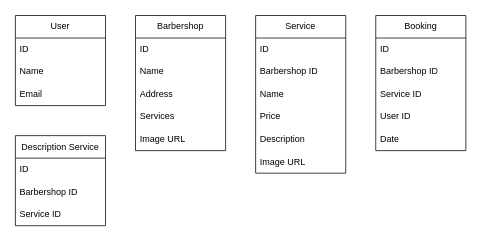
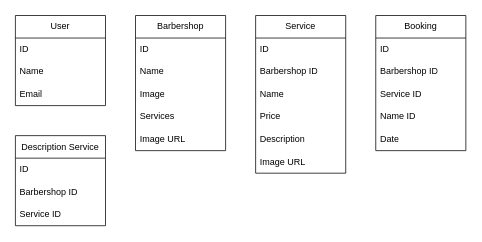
  <mxCell id="0" />
  <mxCell id="1" parent="0" />
  <mxCell id="2" value="User" style="swimlane;fontStyle=0;childLayout=stackLayout;horizontal=1;startSize=30;horizontalStack=0;resizeParent=1;resizeParentMax=0;resizeLast=0;collapsible=1;marginBottom=0;whiteSpace=wrap;html=1;" vertex="1" parent="1"><mxGeometry x="20" y="20" width="120" height="120" as="geometry" /></mxCell>
  <mxCell id="3" value="ID" style="text;strokeColor=none;fillColor=none;align=left;verticalAlign=middle;spacingLeft=4;spacingRight=4;overflow=hidden;points=[[0,0.5],[1,0.5]];portConstraint=eastwest;rotatable=0;whiteSpace=wrap;html=1;" vertex="1" parent="2"><mxGeometry y="30" width="120" height="30" as="geometry" /></mxCell>
  <mxCell id="4" value="Name" style="text;strokeColor=none;fillColor=none;align=left;verticalAlign=middle;spacingLeft=4;spacingRight=4;overflow=hidden;points=[[0,0.5],[1,0.5]];portConstraint=eastwest;rotatable=0;whiteSpace=wrap;html=1;" vertex="1" parent="2"><mxGeometry y="60" width="120" height="30" as="geometry" /></mxCell>
  <mxCell id="5" value="Email" style="text;strokeColor=none;fillColor=none;align=left;verticalAlign=middle;spacingLeft=4;spacingRight=4;overflow=hidden;points=[[0,0.5],[1,0.5]];portConstraint=eastwest;rotatable=0;whiteSpace=wrap;html=1;" vertex="1" parent="2"><mxGeometry y="90" width="120" height="30" as="geometry" /></mxCell>
  <mxCell id="6" value="Barbershop" style="swimlane;fontStyle=0;childLayout=stackLayout;horizontal=1;startSize=30;horizontalStack=0;resizeParent=1;resizeParentMax=0;resizeLast=0;collapsible=1;marginBottom=0;whiteSpace=wrap;html=1;" vertex="1" parent="1"><mxGeometry x="180" y="20" width="120" height="180" as="geometry" /></mxCell>
  <mxCell id="7" value="ID" style="text;strokeColor=none;fillColor=none;align=left;verticalAlign=middle;spacingLeft=4;spacingRight=4;overflow=hidden;points=[[0,0.5],[1,0.5]];portConstraint=eastwest;rotatable=0;whiteSpace=wrap;html=1;" vertex="1" parent="6"><mxGeometry y="30" width="120" height="30" as="geometry" /></mxCell>
  <mxCell id="8" value="Name" style="text;strokeColor=none;fillColor=none;align=left;verticalAlign=middle;spacingLeft=4;spacingRight=4;overflow=hidden;points=[[0,0.5],[1,0.5]];portConstraint=eastwest;rotatable=0;whiteSpace=wrap;html=1;" vertex="1" parent="6"><mxGeometry y="60" width="120" height="30" as="geometry" /></mxCell>
- <mxCell id="9" value="Address" style="text;strokeColor=none;fillColor=none;align=left;verticalAlign=middle;spacingLeft=4;spacingRight=4;overflow=hidden;points=[[0,0.5],[1,0.5]];portConstraint=eastwest;rotatable=0;whiteSpace=wrap;html=1;" vertex="1" parent="6"><mxGeometry y="90" width="120" height="30" as="geometry" /></mxCell>
+ <mxCell id="9" value="Image" style="text;strokeColor=none;fillColor=none;align=left;verticalAlign=middle;spacingLeft=4;spacingRight=4;overflow=hidden;points=[[0,0.5],[1,0.5]];portConstraint=eastwest;rotatable=0;whiteSpace=wrap;html=1;" vertex="1" parent="6"><mxGeometry y="90" width="120" height="30" as="geometry" /></mxCell>
  <mxCell id="10" value="Services" style="text;strokeColor=none;fillColor=none;align=left;verticalAlign=middle;spacingLeft=4;spacingRight=4;overflow=hidden;points=[[0,0.5],[1,0.5]];portConstraint=eastwest;rotatable=0;whiteSpace=wrap;html=1;" vertex="1" parent="6"><mxGeometry y="120" width="120" height="30" as="geometry" /></mxCell>
  <mxCell id="11" value="Image URL" style="text;strokeColor=none;fillColor=none;align=left;verticalAlign=middle;spacingLeft=4;spacingRight=4;overflow=hidden;points=[[0,0.5],[1,0.5]];portConstraint=eastwest;rotatable=0;whiteSpace=wrap;html=1;" vertex="1" parent="6"><mxGeometry y="150" width="120" height="30" as="geometry" /></mxCell>
  <mxCell id="12" value="Service" style="swimlane;fontStyle=0;childLayout=stackLayout;horizontal=1;startSize=30;horizontalStack=0;resizeParent=1;resizeParentMax=0;resizeLast=0;collapsible=1;marginBottom=0;whiteSpace=wrap;html=1;" vertex="1" parent="1"><mxGeometry x="340" y="20" width="120" height="210" as="geometry" /></mxCell>
  <mxCell id="13" value="ID" style="text;strokeColor=none;fillColor=none;align=left;verticalAlign=middle;spacingLeft=4;spacingRight=4;overflow=hidden;points=[[0,0.5],[1,0.5]];portConstraint=eastwest;rotatable=0;whiteSpace=wrap;html=1;" vertex="1" parent="12"><mxGeometry y="30" width="120" height="30" as="geometry" /></mxCell>
  <mxCell id="14" value="Barbershop ID" style="text;strokeColor=none;fillColor=none;align=left;verticalAlign=middle;spacingLeft=4;spacingRight=4;overflow=hidden;points=[[0,0.5],[1,0.5]];portConstraint=eastwest;rotatable=0;whiteSpace=wrap;html=1;" vertex="1" parent="12"><mxGeometry y="60" width="120" height="30" as="geometry" /></mxCell>
  <mxCell id="15" value="Name" style="text;strokeColor=none;fillColor=none;align=left;verticalAlign=middle;spacingLeft=4;spacingRight=4;overflow=hidden;points=[[0,0.5],[1,0.5]];portConstraint=eastwest;rotatable=0;whiteSpace=wrap;html=1;" vertex="1" parent="12"><mxGeometry y="90" width="120" height="30" as="geometry" /></mxCell>
  <mxCell id="16" value="Price" style="text;strokeColor=none;fillColor=none;align=left;verticalAlign=middle;spacingLeft=4;spacingRight=4;overflow=hidden;points=[[0,0.5],[1,0.5]];portConstraint=eastwest;rotatable=0;whiteSpace=wrap;html=1;" vertex="1" parent="12"><mxGeometry y="120" width="120" height="30" as="geometry" /></mxCell>
  <mxCell id="17" value="Description" style="text;strokeColor=none;fillColor=none;align=left;verticalAlign=middle;spacingLeft=4;spacingRight=4;overflow=hidden;points=[[0,0.5],[1,0.5]];portConstraint=eastwest;rotatable=0;whiteSpace=wrap;html=1;" vertex="1" parent="12"><mxGeometry y="150" width="120" height="30" as="geometry" /></mxCell>
  <mxCell id="18" value="Image URL" style="text;strokeColor=none;fillColor=none;align=left;verticalAlign=middle;spacingLeft=4;spacingRight=4;overflow=hidden;points=[[0,0.5],[1,0.5]];portConstraint=eastwest;rotatable=0;whiteSpace=wrap;html=1;" vertex="1" parent="12"><mxGeometry y="180" width="120" height="30" as="geometry" /></mxCell>
  <mxCell id="19" value="Booking" style="swimlane;fontStyle=0;childLayout=stackLayout;horizontal=1;startSize=30;horizontalStack=0;resizeParent=1;resizeParentMax=0;resizeLast=0;collapsible=1;marginBottom=0;whiteSpace=wrap;html=1;" vertex="1" parent="1"><mxGeometry x="500" y="20" width="120" height="180" as="geometry" /></mxCell>
  <mxCell id="20" value="ID" style="text;strokeColor=none;fillColor=none;align=left;verticalAlign=middle;spacingLeft=4;spacingRight=4;overflow=hidden;points=[[0,0.5],[1,0.5]];portConstraint=eastwest;rotatable=0;whiteSpace=wrap;html=1;" vertex="1" parent="19"><mxGeometry y="30" width="120" height="30" as="geometry" /></mxCell>
  <mxCell id="21" value="Barbershop ID" style="text;strokeColor=none;fillColor=none;align=left;verticalAlign=middle;spacingLeft=4;spacingRight=4;overflow=hidden;points=[[0,0.5],[1,0.5]];portConstraint=eastwest;rotatable=0;whiteSpace=wrap;html=1;" vertex="1" parent="19"><mxGeometry y="60" width="120" height="30" as="geometry" /></mxCell>
  <mxCell id="22" value="Service ID" style="text;strokeColor=none;fillColor=none;align=left;verticalAlign=middle;spacingLeft=4;spacingRight=4;overflow=hidden;points=[[0,0.5],[1,0.5]];portConstraint=eastwest;rotatable=0;whiteSpace=wrap;html=1;" vertex="1" parent="19"><mxGeometry y="90" width="120" height="30" as="geometry" /></mxCell>
- <mxCell id="23" value="User ID" style="text;strokeColor=none;fillColor=none;align=left;verticalAlign=middle;spacingLeft=4;spacingRight=4;overflow=hidden;points=[[0,0.5],[1,0.5]];portConstraint=eastwest;rotatable=0;whiteSpace=wrap;html=1;" vertex="1" parent="19"><mxGeometry y="120" width="120" height="30" as="geometry" /></mxCell>
+ <mxCell id="23" value="Name ID" style="text;strokeColor=none;fillColor=none;align=left;verticalAlign=middle;spacingLeft=4;spacingRight=4;overflow=hidden;points=[[0,0.5],[1,0.5]];portConstraint=eastwest;rotatable=0;whiteSpace=wrap;html=1;" vertex="1" parent="19"><mxGeometry y="120" width="120" height="30" as="geometry" /></mxCell>
  <mxCell id="24" value="Date" style="text;strokeColor=none;fillColor=none;align=left;verticalAlign=middle;spacingLeft=4;spacingRight=4;overflow=hidden;points=[[0,0.5],[1,0.5]];portConstraint=eastwest;rotatable=0;whiteSpace=wrap;html=1;" vertex="1" parent="19"><mxGeometry y="150" width="120" height="30" as="geometry" /></mxCell>
  <mxCell id="25" value="Description Service" style="swimlane;fontStyle=0;childLayout=stackLayout;horizontal=1;startSize=30;horizontalStack=0;resizeParent=1;resizeParentMax=0;resizeLast=0;collapsible=1;marginBottom=0;whiteSpace=wrap;html=1;" vertex="1" parent="1"><mxGeometry x="20" y="180" width="120" height="120" as="geometry" /></mxCell>
  <mxCell id="26" value="ID" style="text;strokeColor=none;fillColor=none;align=left;verticalAlign=middle;spacingLeft=4;spacingRight=4;overflow=hidden;points=[[0,0.5],[1,0.5]];portConstraint=eastwest;rotatable=0;whiteSpace=wrap;html=1;" vertex="1" parent="25"><mxGeometry y="30" width="120" height="30" as="geometry" /></mxCell>
  <mxCell id="27" value="Barbershop ID" style="text;strokeColor=none;fillColor=none;align=left;verticalAlign=middle;spacingLeft=4;spacingRight=4;overflow=hidden;points=[[0,0.5],[1,0.5]];portConstraint=eastwest;rotatable=0;whiteSpace=wrap;html=1;" vertex="1" parent="25"><mxGeometry y="60" width="120" height="30" as="geometry" /></mxCell>
  <mxCell id="28" value="Service ID" style="text;strokeColor=none;fillColor=none;align=left;verticalAlign=middle;spacingLeft=4;spacingRight=4;overflow=hidden;points=[[0,0.5],[1,0.5]];portConstraint=eastwest;rotatable=0;whiteSpace=wrap;html=1;" vertex="1" parent="25"><mxGeometry y="90" width="120" height="30" as="geometry" /></mxCell>
